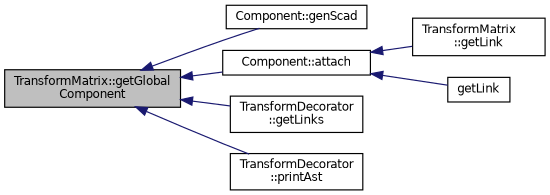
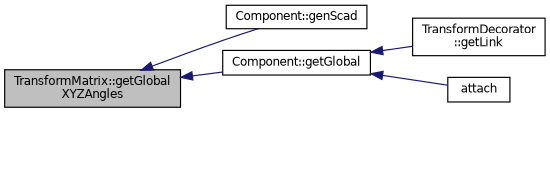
  digraph {
    rankdir=LR
    node [color=black fillcolor=white fontname=Helvetica fontsize=10 shape=record style=filled]
    edge [color=midnightblue dir=back fontname=Helvetica fontsize=10 labelfontname=Helvetica labelfontsize=10 style=solid]
-   n1 [fillcolor=grey75 fontcolor=black height=0.2 label="TransformMatrix::getGlobal\lComponent" width=0.4]
+   n1 [fillcolor=grey75 fontcolor=black height=0.2 label="TransformMatrix::getGlobal\lXYZAngles" width=0.4]
    n2 [height=0.2 label="Component::genScad" width=0.4]
-   n3 [height=0.2 label="Component::attach" width=0.4]
-   n4 [height=0.2 label="TransformDecorator\l::getLinks" width=0.4]
-   n5 [height=0.2 label="TransformDecorator\l::printAst" width=0.4]
-   n6 [height=0.2 label="TransformMatrix\l::getLink" width=0.4]
-   n7 [height=0.2 label=getLink width=0.4]
+   n3 [height=0.2 label="Component::getGlobal" width=0.4]
+   n6 [height=0.2 label="TransformDecorator\l::getLink" width=0.4]
+   n7 [height=0.2 label=attach width=0.4]
    n1 -> n2
    n1 -> n3
-   n1 -> n4
-   n1 -> n5
    n3 -> n6
    n3 -> n7
  }
